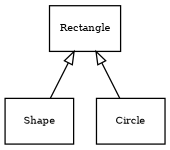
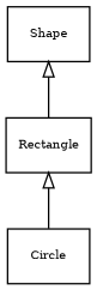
  digraph {
    fontsize=8
    rankdir=BT
    node [fontsize=8 shape=record]
    edge [arrowhead=empty fontsize=8]
    n1 [label="{Shape}"]
    n2 [label="{Rectangle}"]
    n3 [label="{Circle}"]
-   n1 -> n2
+   n2 -> n1
    n3 -> n2
  }
